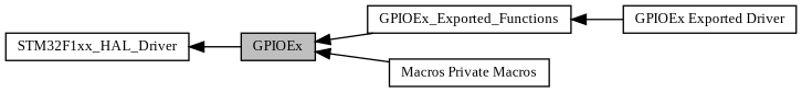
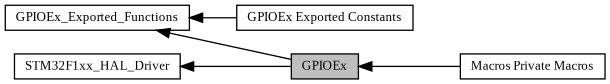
  digraph {
    fontname="Liberation Serif"
    rankdir=LR
    node [color=black fillcolor=white fontname="Liberation Serif" fontsize=10 shape=box style=filled]
    edge [dir=back fontname="Liberation Serif" fontsize=10 labelfontname=Helvetica labelfontsize=10 shape=plaintext style=solid]
    n1 [height=0.2 label=GPIOEx_Exported_Functions width=0.4]
-   n2 [height=0.2 label="GPIOEx Exported Driver" width=0.4]
+   n2 [height=0.2 label="GPIOEx Exported Constants" width=0.4]
    n3 [fillcolor=grey75 fontcolor=black height=0.2 label=GPIOEx width=0.4]
    n4 [height=0.2 label="Macros Private Macros" width=0.4]
    n5 [height=0.2 label=STM32F1xx_HAL_Driver width=0.4]
    n1 -> n2
-   n3 -> n1
+   n1 -> n3
    n3 -> n4
    n5 -> n3
  }
